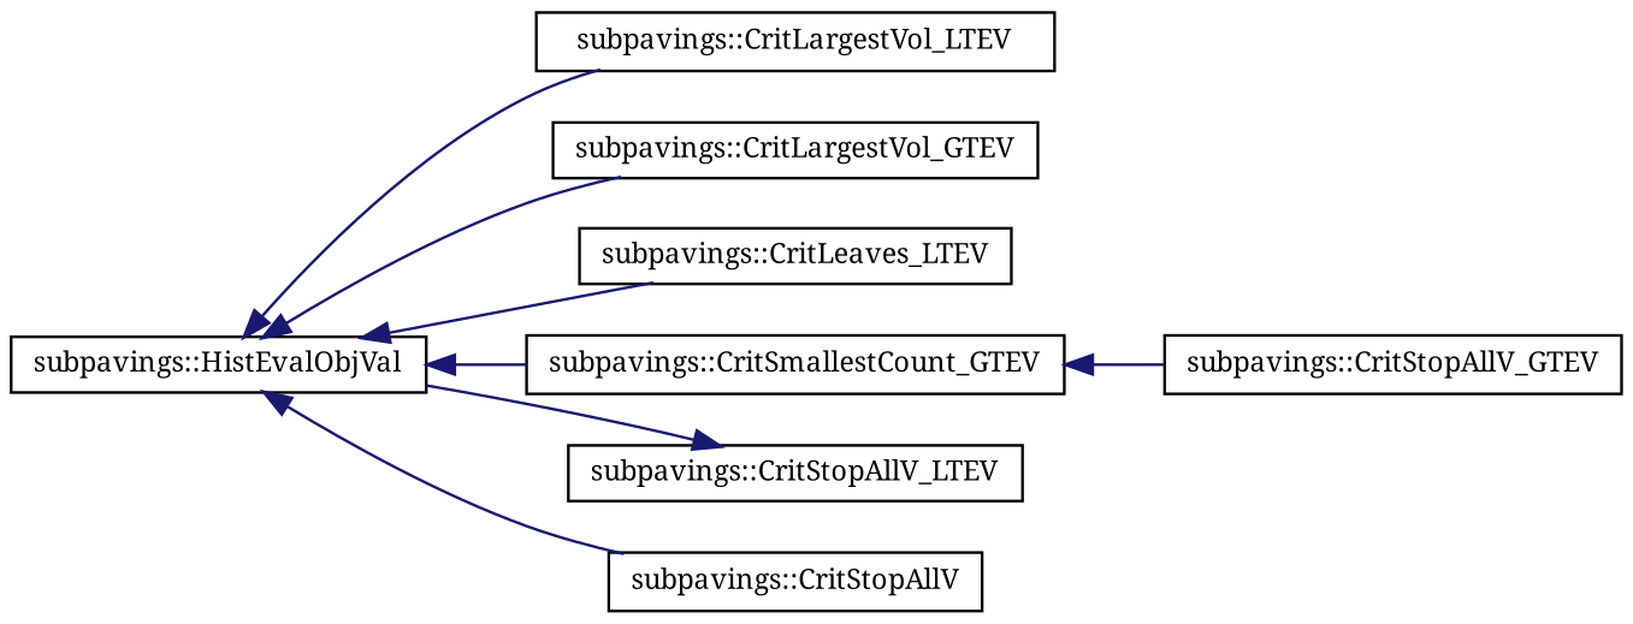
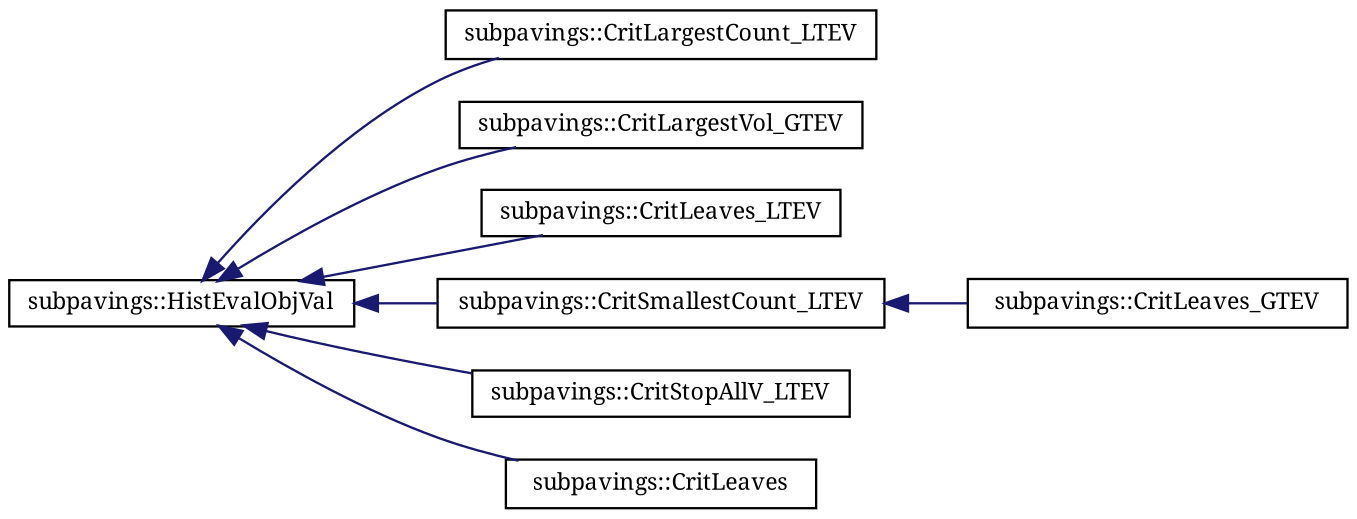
  digraph {
    fontname="Noto Serif"
    rankdir=LR
    node [color=black fillcolor=white fontname="Noto Serif" fontsize=10 shape=record style=filled]
    edge [color=midnightblue dir=back fontname="Noto Serif" fontsize=10 labelfontname=FreeSans labelfontsize=10 style=solid]
    n1 [height=0.2 label="subpavings::HistEvalObjVal" width=0.4]
-   n2 [height=0.2 label="subpavings::CritLargestVol_LTEV" width=0.4]
+   n2 [height=0.2 label="subpavings::CritLargestCount_LTEV" width=0.4]
    n3 [height=0.2 label="subpavings::CritLargestVol_GTEV" width=0.4]
    n4 [height=0.2 label="subpavings::CritLeaves_LTEV" width=0.4]
-   n5 [height=0.2 label="subpavings::CritSmallestCount_GTEV" width=0.4]
+   n5 [height=0.2 label="subpavings::CritSmallestCount_LTEV" width=0.4]
    n6 [height=0.2 label="subpavings::CritStopAllV_LTEV" width=0.4]
-   n7 [height=0.2 label="subpavings::CritStopAllV" width=0.4]
-   n8 [height=0.2 label="subpavings::CritStopAllV_GTEV" width=0.4]
+   n7 [height=0.2 label="subpavings::CritLeaves" width=0.4]
+   n8 [height=0.2 label="subpavings::CritLeaves_GTEV" width=0.4]
    n1 -> n2
    n1 -> n3
    n1 -> n4
    n1 -> n5
-   n6 -> n1
+   n1 -> n6
    n1 -> n7
    n5 -> n8
  }
